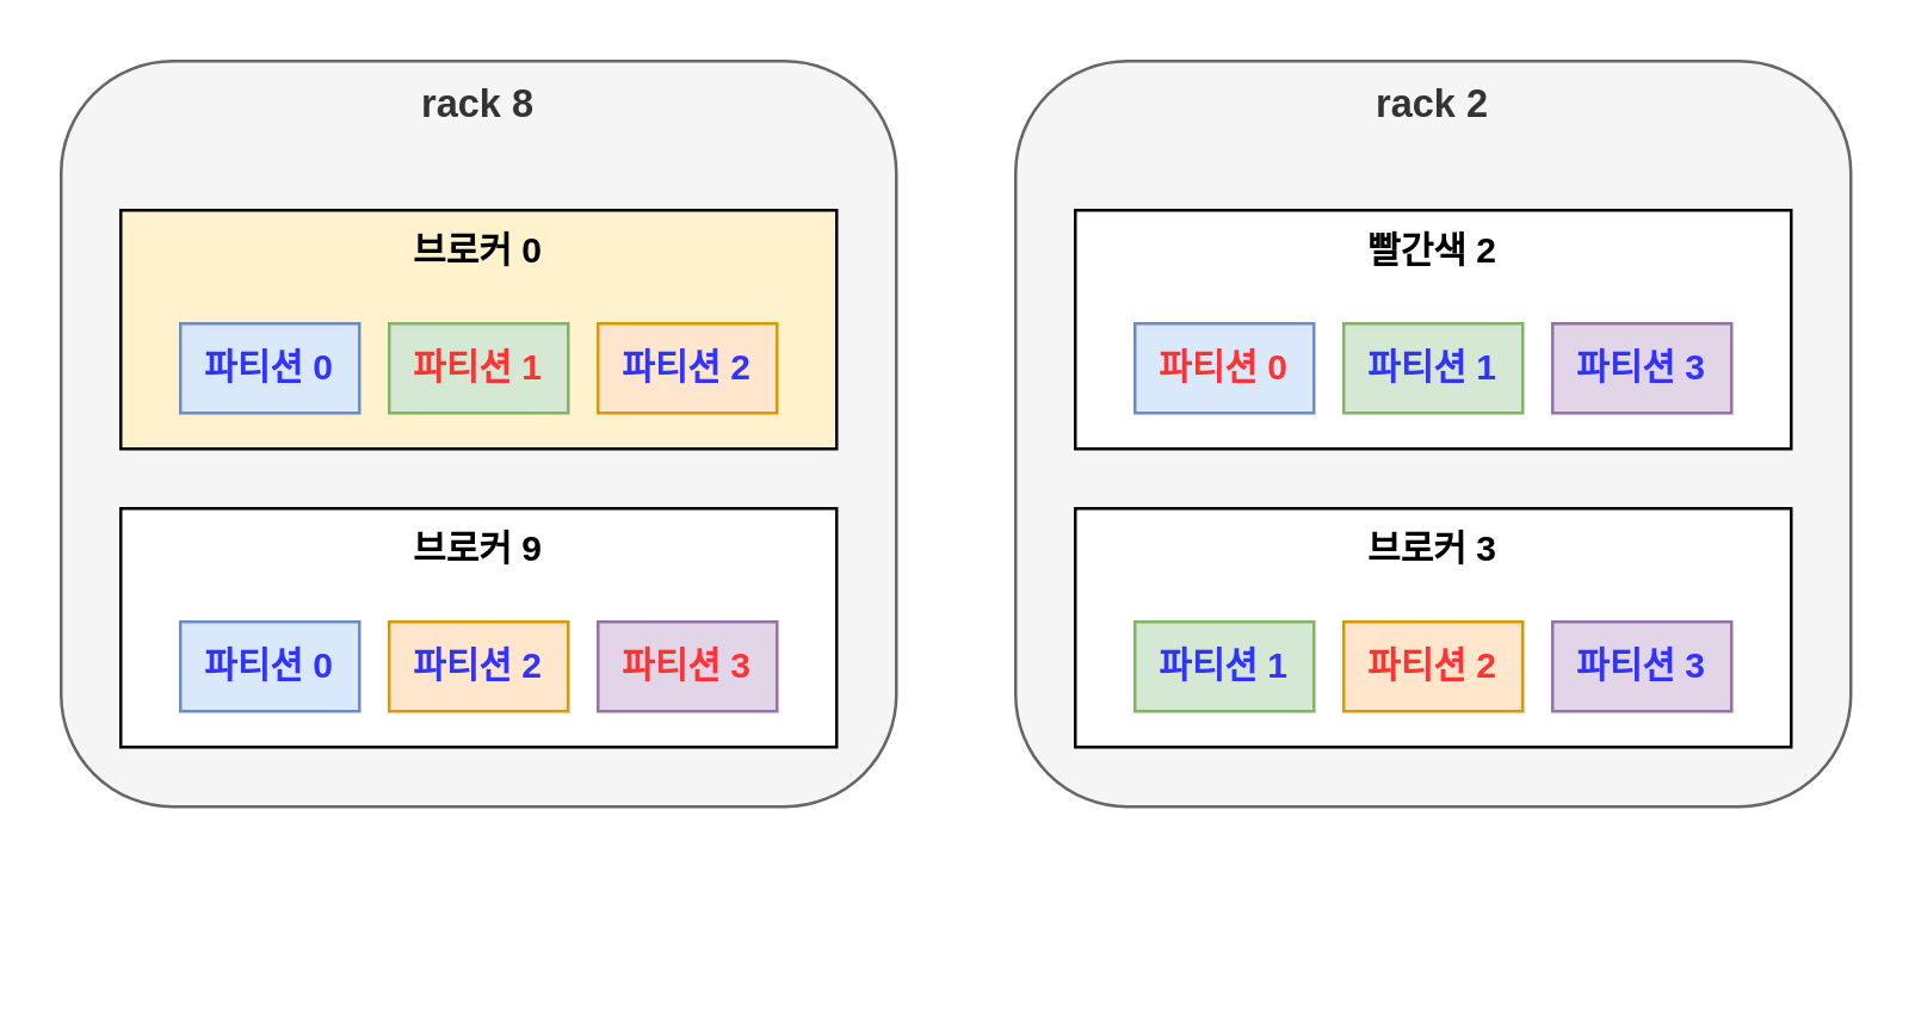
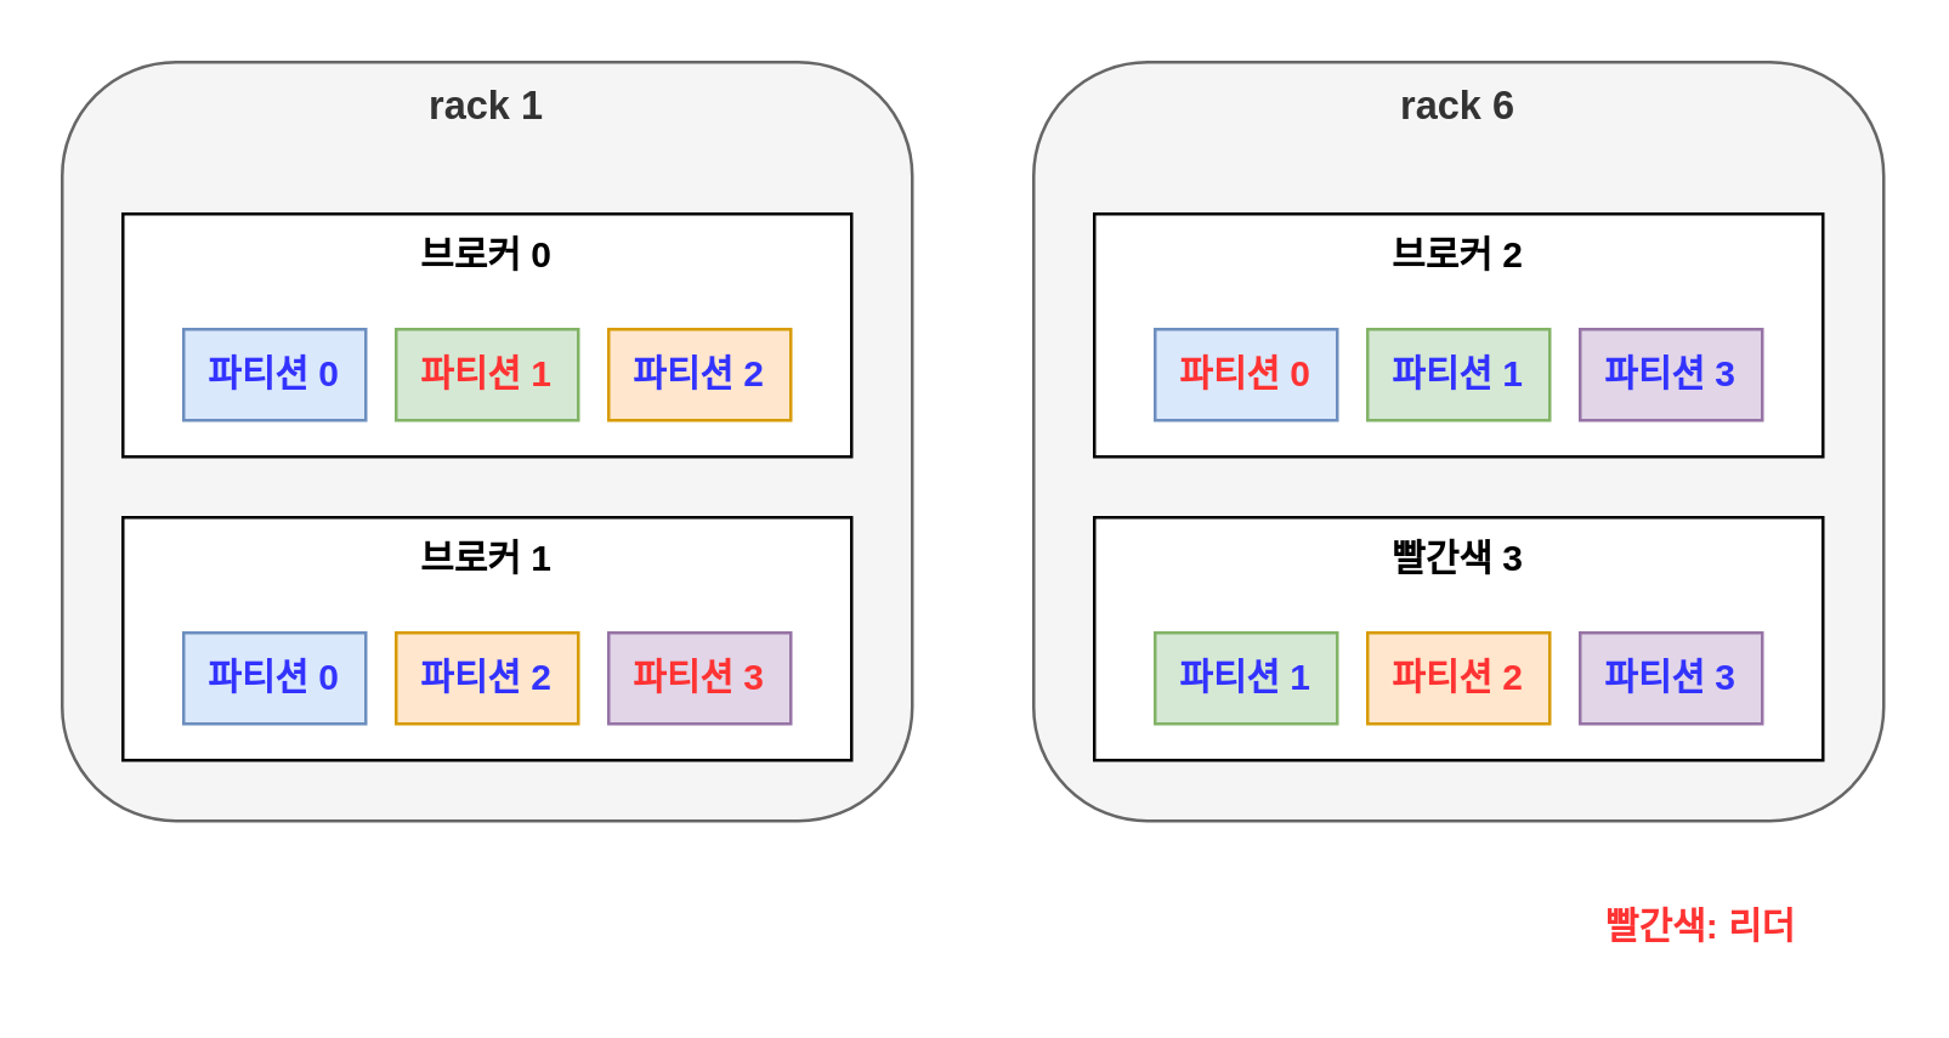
  <mxCell id="0" />
  <mxCell id="1" parent="0" />
- <mxCell id="2" value="rack 8" style="rounded=1;whiteSpace=wrap;html=1;fontStyle=1;fontSize=13;verticalAlign=top;fillColor=#f5f5f5;fontColor=#333333;strokeColor=#666666;gradientColor=none;" parent="1" vertex="1"><mxGeometry x="20" y="20" width="280" height="250" as="geometry" /></mxCell>
- <mxCell id="3" value="브로커 0" style="rounded=0;whiteSpace=wrap;html=1;verticalAlign=top;fontStyle=1;fillColor=#fff2cc;" parent="1" vertex="1"><mxGeometry x="40" y="70" width="240" height="80" as="geometry" /></mxCell>
+ <mxCell id="2" value="rack 1" style="rounded=1;whiteSpace=wrap;html=1;fontStyle=1;fontSize=13;verticalAlign=top;fillColor=#f5f5f5;fontColor=#333333;strokeColor=#666666;gradientColor=none;" parent="1" vertex="1"><mxGeometry x="20" y="20" width="280" height="250" as="geometry" /></mxCell>
+ <mxCell id="3" value="브로커 0" style="rounded=0;whiteSpace=wrap;html=1;verticalAlign=top;fontStyle=1" parent="1" vertex="1"><mxGeometry x="40" y="70" width="240" height="80" as="geometry" /></mxCell>
  <mxCell id="4" value="파티션 0" style="rounded=0;whiteSpace=wrap;html=1;fillColor=#dae8fc;strokeColor=#6c8ebf;fontColor=#3333FF;fontStyle=1" parent="1" vertex="1"><mxGeometry x="60" y="108" width="60" height="30" as="geometry" /></mxCell>
  <mxCell id="5" value="파티션 1" style="rounded=0;whiteSpace=wrap;html=1;fillColor=#d5e8d4;strokeColor=#82b366;fontStyle=1;fontColor=#FF3333;" parent="1" vertex="1"><mxGeometry x="130" y="108" width="60" height="30" as="geometry" /></mxCell>
  <mxCell id="6" value="파티션 2" style="rounded=0;whiteSpace=wrap;html=1;fillColor=#ffe6cc;strokeColor=#d79b00;fontColor=#3333FF;fontStyle=1" parent="1" vertex="1"><mxGeometry x="200" y="108" width="60" height="30" as="geometry" /></mxCell>
- <mxCell id="7" value="브로커 9" style="rounded=0;whiteSpace=wrap;html=1;verticalAlign=top;fontStyle=1" parent="1" vertex="1"><mxGeometry x="40" y="170" width="240" height="80" as="geometry" /></mxCell>
+ <mxCell id="7" value="브로커 1" style="rounded=0;whiteSpace=wrap;html=1;verticalAlign=top;fontStyle=1" parent="1" vertex="1"><mxGeometry x="40" y="170" width="240" height="80" as="geometry" /></mxCell>
  <mxCell id="8" value="파티션 0" style="rounded=0;whiteSpace=wrap;html=1;fillColor=#dae8fc;strokeColor=#6c8ebf;fontColor=#3333FF;fontStyle=1" parent="1" vertex="1"><mxGeometry x="60" y="208" width="60" height="30" as="geometry" /></mxCell>
  <mxCell id="9" value="파티션 2" style="rounded=0;whiteSpace=wrap;html=1;fillColor=#ffe6cc;strokeColor=#d79b00;fontColor=#3333FF;fontStyle=1" parent="1" vertex="1"><mxGeometry x="130" y="208" width="60" height="30" as="geometry" /></mxCell>
  <mxCell id="10" value="파티션 3" style="rounded=0;whiteSpace=wrap;html=1;fillColor=#e1d5e7;strokeColor=#9673a6;fontStyle=1;fontColor=#FF3333;" parent="1" vertex="1"><mxGeometry x="200" y="208" width="60" height="30" as="geometry" /></mxCell>
- <mxCell id="11" value="rack 2" style="rounded=1;whiteSpace=wrap;html=1;fontStyle=1;fontSize=13;verticalAlign=top;fillColor=#f5f5f5;fontColor=#333333;strokeColor=#666666;gradientColor=none;" parent="1" vertex="1"><mxGeometry x="340" y="20" width="280" height="250" as="geometry" /></mxCell>
- <mxCell id="12" value="빨간색 2" style="rounded=0;whiteSpace=wrap;html=1;verticalAlign=top;fontStyle=1" parent="1" vertex="1"><mxGeometry x="360" y="70" width="240" height="80" as="geometry" /></mxCell>
+ <mxCell id="11" value="rack 6" style="rounded=1;whiteSpace=wrap;html=1;fontStyle=1;fontSize=13;verticalAlign=top;fillColor=#f5f5f5;fontColor=#333333;strokeColor=#666666;gradientColor=none;" parent="1" vertex="1"><mxGeometry x="340" y="20" width="280" height="250" as="geometry" /></mxCell>
+ <mxCell id="12" value="브로커 2" style="rounded=0;whiteSpace=wrap;html=1;verticalAlign=top;fontStyle=1" parent="1" vertex="1"><mxGeometry x="360" y="70" width="240" height="80" as="geometry" /></mxCell>
  <mxCell id="13" value="파티션 0" style="rounded=0;whiteSpace=wrap;html=1;fillColor=#dae8fc;strokeColor=#6c8ebf;fontStyle=1;fontColor=#FF3333;" parent="1" vertex="1"><mxGeometry x="380" y="108" width="60" height="30" as="geometry" /></mxCell>
  <mxCell id="14" value="파티션 1" style="rounded=0;whiteSpace=wrap;html=1;fillColor=#d5e8d4;strokeColor=#82b366;fontColor=#3333FF;fontStyle=1" parent="1" vertex="1"><mxGeometry x="450" y="108" width="60" height="30" as="geometry" /></mxCell>
  <mxCell id="15" value="파티션 3" style="rounded=0;whiteSpace=wrap;html=1;fillColor=#e1d5e7;strokeColor=#9673a6;fontColor=#3333FF;fontStyle=1" parent="1" vertex="1"><mxGeometry x="520" y="108" width="60" height="30" as="geometry" /></mxCell>
- <mxCell id="16" value="브로커 3" style="rounded=0;whiteSpace=wrap;html=1;verticalAlign=top;fontStyle=1" parent="1" vertex="1"><mxGeometry x="360" y="170" width="240" height="80" as="geometry" /></mxCell>
+ <mxCell id="16" value="빨간색 3" style="rounded=0;whiteSpace=wrap;html=1;verticalAlign=top;fontStyle=1" parent="1" vertex="1"><mxGeometry x="360" y="170" width="240" height="80" as="geometry" /></mxCell>
  <mxCell id="17" value="파티션 1" style="rounded=0;whiteSpace=wrap;html=1;fillColor=#d5e8d4;strokeColor=#82b366;fontColor=#3333FF;fontStyle=1" parent="1" vertex="1"><mxGeometry x="380" y="208" width="60" height="30" as="geometry" /></mxCell>
  <mxCell id="18" value="파티션 2" style="rounded=0;whiteSpace=wrap;html=1;fillColor=#ffe6cc;strokeColor=#d79b00;fontStyle=1;fontColor=#FF3333;" parent="1" vertex="1"><mxGeometry x="450" y="208" width="60" height="30" as="geometry" /></mxCell>
  <mxCell id="19" value="파티션 3" style="rounded=0;whiteSpace=wrap;html=1;fillColor=#e1d5e7;strokeColor=#9673a6;fontColor=#3333FF;fontStyle=1" parent="1" vertex="1"><mxGeometry x="520" y="208" width="60" height="30" as="geometry" /></mxCell>
+ <mxCell id="20" value="빨간색: 리더" style="text;html=1;align=center;verticalAlign=middle;whiteSpace=wrap;rounded=0;fontStyle=1;fontColor=#FF3333;" parent="1" vertex="1"><mxGeometry x="520" y="290" width="80" height="30" as="geometry" /></mxCell>
